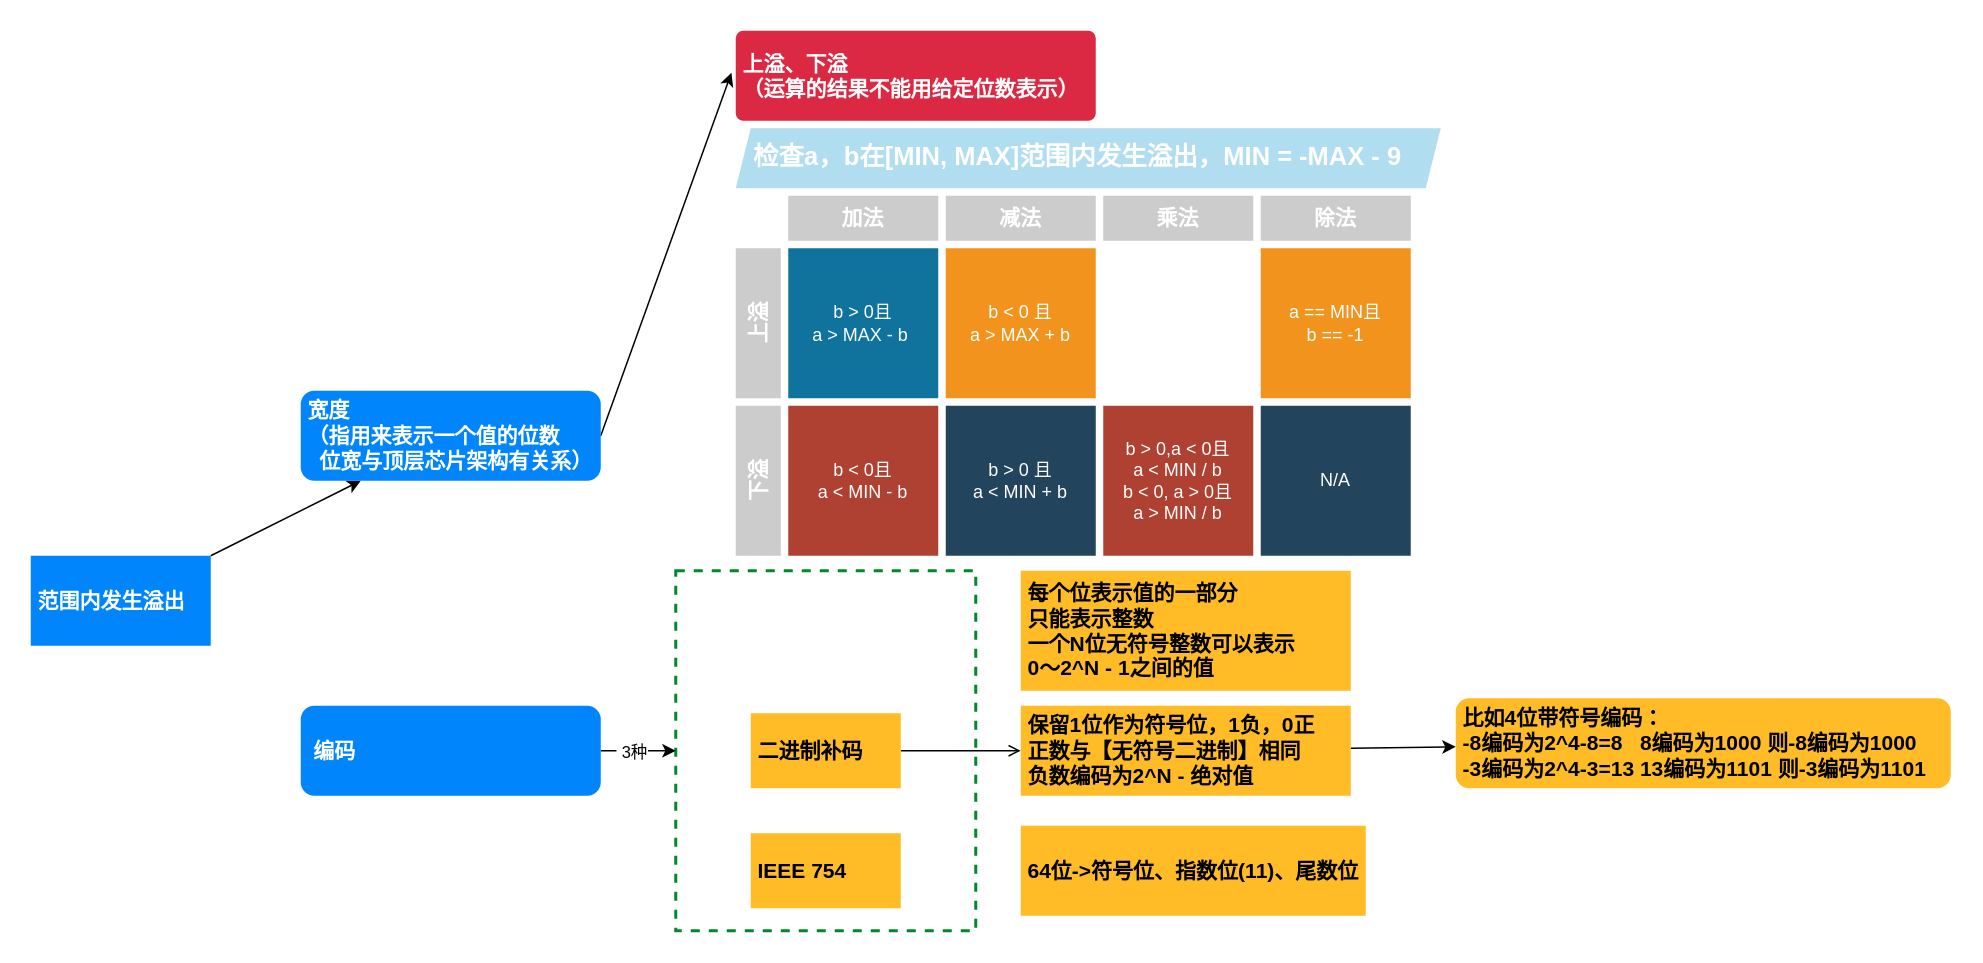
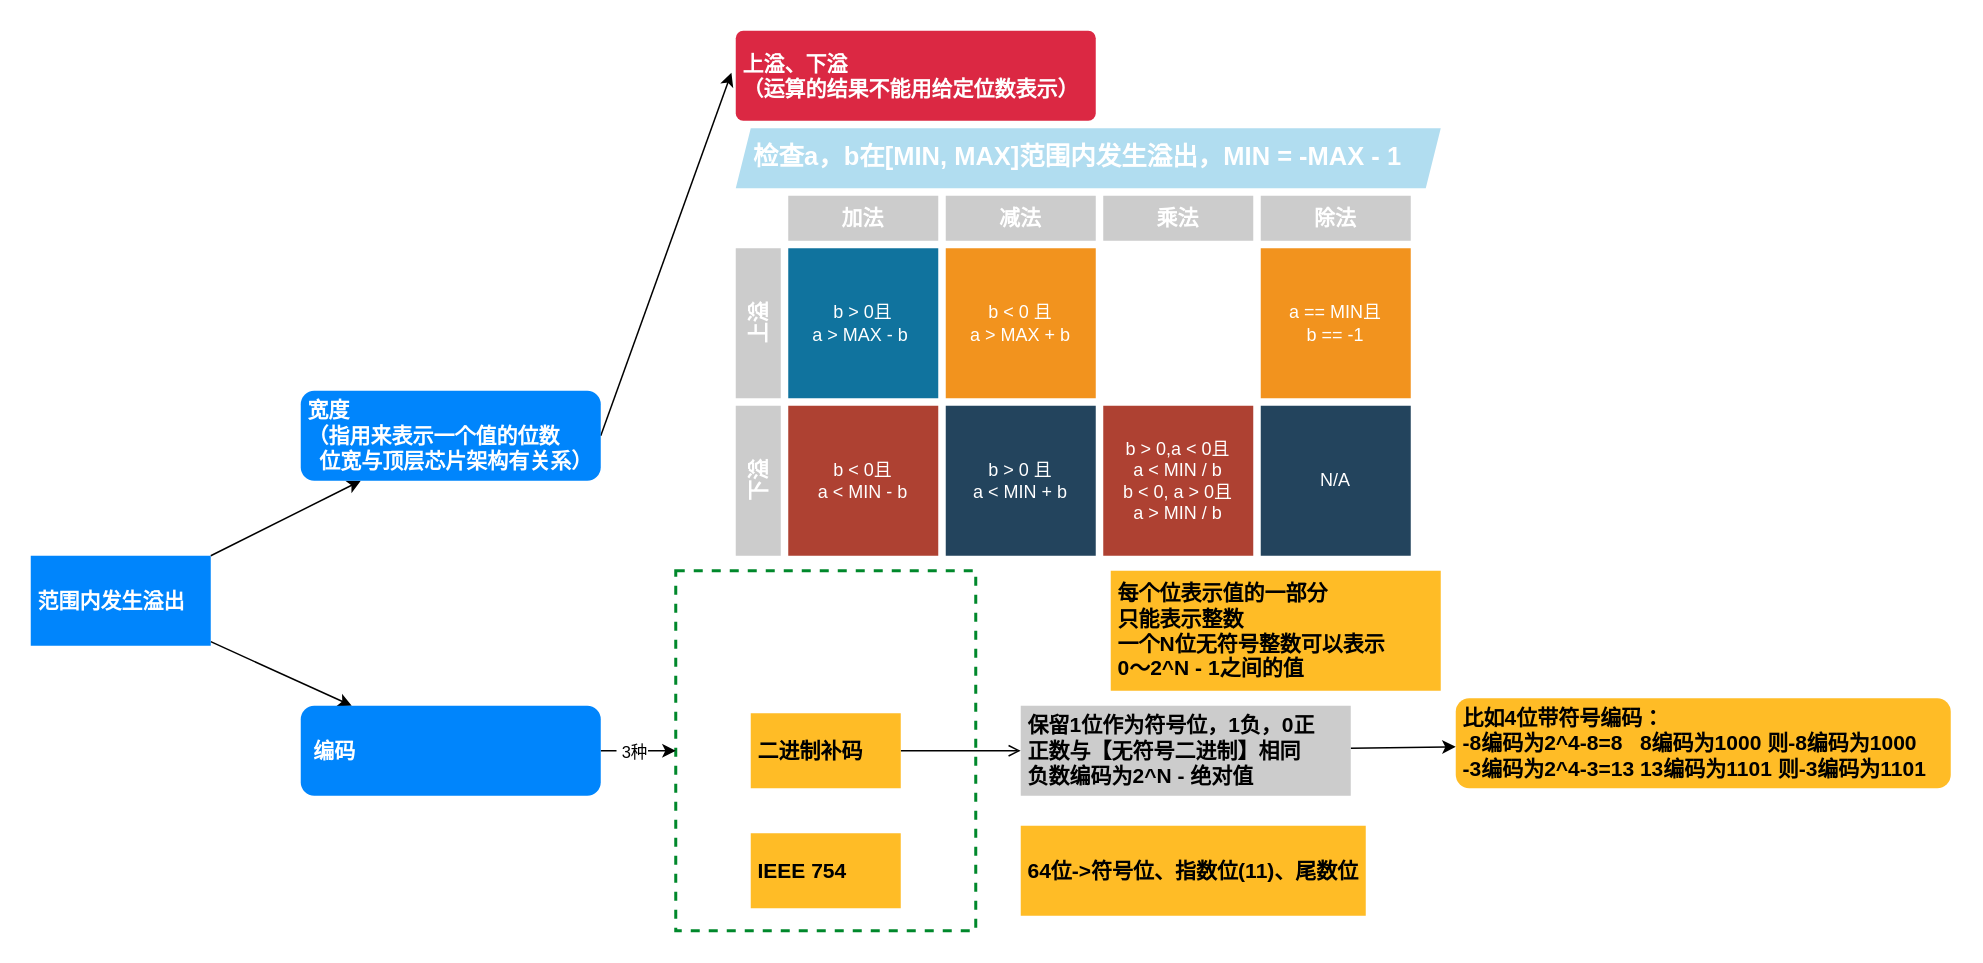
  <mxCell id="0" />
  <mxCell id="1" parent="0" />
  <mxCell id="2" value="" style="fontStyle=0;verticalAlign=top;align=center;spacingTop=-2;fillColor=none;rounded=0;whiteSpace=wrap;html=1;strokeColor=#00882B;strokeWidth=2;dashed=1;container=1;collapsible=0;expand=0;recursiveResize=0;" parent="1" vertex="1"><mxGeometry x="450" y="380" width="200" height="240" as="geometry" /></mxCell>
  <mxCell id="3" value="" style="edgeStyle=none;html=1;" parent="1" source="5" target="7" edge="1"><mxGeometry relative="1" as="geometry" /></mxCell>
+ <mxCell id="4" value="" style="edgeStyle=none;html=1;" parent="1" source="5" target="10" edge="1"><mxGeometry relative="1" as="geometry" /></mxCell>
  <mxCell id="5" value="范围内发生溢出" style="whiteSpace=wrap;html=1;fontSize=14;align=left;fillColor=#0085FC;strokeColor=none;fontColor=#FFFFFF;shadow=0;dashed=0;strokeWidth=1;spacingLeft=0;fontStyle=1;spacing=5;" parent="1" vertex="1"><mxGeometry x="20" y="370" width="120" height="60" as="geometry" /></mxCell>
  <mxCell id="6" style="edgeStyle=none;html=1;exitX=1;exitY=0.5;exitDx=0;exitDy=0;entryX=-0.012;entryY=0.467;entryDx=0;entryDy=0;entryPerimeter=0;" parent="1" source="7" target="18" edge="1"><mxGeometry relative="1" as="geometry" /></mxCell>
  <mxCell id="7" value="宽度&lt;br&gt;（指用来表示一个值的位数&lt;br&gt;&amp;nbsp; 位宽与顶层芯片架构有关系）" style="rounded=1;whiteSpace=wrap;html=1;fontSize=14;align=left;fillColor=#0085FC;strokeColor=none;fontColor=#FFFFFF;shadow=0;dashed=0;strokeWidth=1;spacingLeft=0;fontStyle=1;spacing=5;" parent="1" vertex="1"><mxGeometry x="200" y="260" width="200" height="60" as="geometry" /></mxCell>
  <mxCell id="8" style="edgeStyle=none;html=1;exitX=1;exitY=0.5;exitDx=0;exitDy=0;entryX=0;entryY=0.5;entryDx=0;entryDy=0;" parent="1" source="10" target="2" edge="1"><mxGeometry relative="1" as="geometry" /></mxCell>
  <mxCell id="9" value="&amp;nbsp;3种" style="edgeLabel;html=1;align=center;verticalAlign=middle;resizable=0;points=[];" parent="8" vertex="1" connectable="0"><mxGeometry x="-0.48" y="-3" relative="1" as="geometry"><mxPoint x="7" y="-3" as="offset" /></mxGeometry></mxCell>
  <mxCell id="10" value="&amp;nbsp;编码" style="rounded=1;whiteSpace=wrap;html=1;fontSize=14;align=left;fillColor=#0085FC;strokeColor=none;fontColor=#FFFFFF;shadow=0;dashed=0;strokeWidth=1;spacingLeft=0;fontStyle=1;spacing=5;" parent="1" vertex="1"><mxGeometry x="200" y="470" width="200" height="60" as="geometry" /></mxCell>
  <mxCell id="11" value="" style="edgeStyle=none;html=1;endArrow=open;" parent="1" source="12" target="16" edge="1"><mxGeometry relative="1" as="geometry" /></mxCell>
  <mxCell id="12" value="二进制补码" style="whiteSpace=wrap;html=1;fontSize=14;align=left;fillColor=#FFBC26;strokeColor=none;fontColor=#000000;shadow=0;dashed=0;strokeWidth=1;spacingLeft=0;fontStyle=1;spacing=5;" parent="1" vertex="1"><mxGeometry x="500" y="475" width="100" height="50" as="geometry" /></mxCell>
  <mxCell id="13" value="IEEE 754" style="whiteSpace=wrap;html=1;fontSize=14;align=left;fillColor=#FFBC26;strokeColor=none;fontColor=#000000;shadow=0;dashed=0;strokeWidth=1;spacingLeft=0;fontStyle=1;spacing=5;" parent="1" vertex="1"><mxGeometry x="500" y="555" width="100" height="50" as="geometry" /></mxCell>
- <mxCell id="14" value="每个位表示值的一部分&lt;br&gt;只能表示整数&lt;br&gt;一个N位无符号整数可以表示&lt;br&gt;0～2^N - 1之间的值" style="whiteSpace=wrap;html=1;fontSize=14;align=left;fillColor=#FFBC26;strokeColor=none;fontColor=#000000;shadow=0;dashed=0;strokeWidth=1;spacingLeft=0;fontStyle=1;spacing=5;" parent="1" vertex="1"><mxGeometry x="680" y="380" width="220" height="80" as="geometry" /></mxCell>
+ <mxCell id="14" value="每个位表示值的一部分&lt;br&gt;只能表示整数&lt;br&gt;一个N位无符号整数可以表示&lt;br&gt;0～2^N - 1之间的值" style="whiteSpace=wrap;html=1;fontSize=14;align=left;fillColor=#FFBC26;strokeColor=none;fontColor=#000000;shadow=0;dashed=0;strokeWidth=1;spacingLeft=0;fontStyle=1;spacing=5;" parent="1" vertex="1"><mxGeometry x="740" y="380" width="220" height="80" as="geometry" /></mxCell>
  <mxCell id="15" value="" style="edgeStyle=none;html=1;" parent="1" source="16" target="17" edge="1"><mxGeometry relative="1" as="geometry" /></mxCell>
- <mxCell id="16" value="保留1位作为符号位，1负，0正&lt;br&gt;正数与【无符号二进制】相同&lt;br&gt;负数编码为2^N - 绝对值" style="whiteSpace=wrap;html=1;fontSize=14;align=left;fillColor=#FFBC26;strokeColor=none;fontColor=#000000;shadow=0;dashed=0;strokeWidth=1;spacingLeft=0;fontStyle=1;spacing=5;" parent="1" vertex="1"><mxGeometry x="680" y="470" width="220" height="60" as="geometry" /></mxCell>
+ <mxCell id="16" value="保留1位作为符号位，1负，0正&lt;br&gt;正数与【无符号二进制】相同&lt;br&gt;负数编码为2^N - 绝对值" style="whiteSpace=wrap;html=1;fontSize=14;align=left;fillColor=#cccccc;strokeColor=none;fontColor=#000000;shadow=0;dashed=0;strokeWidth=1;spacingLeft=0;fontStyle=1;spacing=5;" parent="1" vertex="1"><mxGeometry x="680" y="470" width="220" height="60" as="geometry" /></mxCell>
  <mxCell id="17" value="比如4位带符号编码：&lt;br&gt;-8编码为2^4-8=8&amp;nbsp; &amp;nbsp;8编码为1000 则-8编码为1000&lt;br&gt;-3编码为2^4-3=13 13编码为1101 则-3编码为1101" style="rounded=1;whiteSpace=wrap;html=1;fontSize=14;align=left;fillColor=#FFBC26;strokeColor=none;fontColor=#000000;shadow=0;dashed=0;strokeWidth=1;spacingLeft=0;fontStyle=1;spacing=5;" parent="1" vertex="1"><mxGeometry x="970" y="465" width="330" height="60" as="geometry" /></mxCell>
  <mxCell id="18" value="上溢、下溢&lt;br&gt;（运算的结果不能用给定位数表示）" style="html=1;shadow=0;dashed=0;shape=mxgraph.bootstrap.rrect;rSize=5;strokeColor=none;strokeWidth=1;fillColor=#DB2843;fontColor=#FFFFFF;whiteSpace=wrap;align=left;verticalAlign=middle;spacingLeft=0;fontStyle=1;fontSize=14;spacing=5;" parent="1" vertex="1"><mxGeometry x="490" y="20" width="240" height="60" as="geometry" /></mxCell>
  <mxCell id="19" value="b &amp;gt; 0且&lt;br&gt;a &amp;gt; MAX - b&amp;nbsp;" style="html=1;fillColor=#10739E;strokeColor=none;shadow=0;fontSize=12;fontColor=#FFFFFF;align=center;fontStyle=0;whiteSpace=wrap;rounded=0;" parent="1" vertex="1"><mxGeometry x="525" y="165" width="100" height="100" as="geometry" /></mxCell>
  <mxCell id="20" value="b &amp;lt; 0 且&lt;br&gt;a &amp;gt; MAX + b" style="html=1;fillColor=#F2931E;strokeColor=none;shadow=0;fontSize=12;fontColor=#FFFFFF;align=center;fontStyle=0;whiteSpace=wrap;rounded=0;" parent="1" vertex="1"><mxGeometry x="630" y="165" width="100" height="100" as="geometry" /></mxCell>
  <mxCell id="21" value="b &amp;lt; 0且&lt;br&gt;a &amp;lt; MIN - b" style="html=1;fillColor=#AE4132;strokeColor=none;shadow=0;fontSize=12;fontColor=#FFFFFF;align=center;fontStyle=0;whiteSpace=wrap;rounded=0;" parent="1" vertex="1"><mxGeometry x="525" y="270" width="100" height="100" as="geometry" /></mxCell>
  <mxCell id="22" value="b &amp;gt; 0 且&lt;br&gt;a &amp;lt; MIN + b" style="html=1;fillColor=#23445D;strokeColor=none;shadow=0;fontSize=12;fontColor=#FFFFFF;align=center;fontStyle=0;whiteSpace=wrap;rounded=0;" parent="1" vertex="1"><mxGeometry x="630" y="270" width="100" height="100" as="geometry" /></mxCell>
  <mxCell id="23" value="上溢" style="html=1;fillColor=#CCCCCC;strokeColor=none;shadow=0;fontSize=14;fontColor=#FFFFFF;align=center;fontStyle=1;whiteSpace=wrap;horizontal=0;rounded=0;" parent="1" vertex="1"><mxGeometry x="490" y="165" width="30" height="100" as="geometry" /></mxCell>
  <mxCell id="24" value="下溢" style="html=1;fillColor=#CCCCCC;strokeColor=none;shadow=0;fontSize=14;fontColor=#FFFFFF;align=center;fontStyle=1;whiteSpace=wrap;horizontal=0;rounded=0;" parent="1" vertex="1"><mxGeometry x="490" y="270" width="30" height="100" as="geometry" /></mxCell>
  <mxCell id="25" value="加法" style="html=1;fillColor=#CCCCCC;strokeColor=none;shadow=0;fontSize=14;fontColor=#FFFFFF;align=center;fontStyle=1;whiteSpace=wrap;rounded=0;" parent="1" vertex="1"><mxGeometry x="525" y="130" width="100" height="30" as="geometry" /></mxCell>
  <mxCell id="26" value="减法" style="html=1;fillColor=#CCCCCC;strokeColor=none;shadow=0;fontSize=14;fontColor=#FFFFFF;align=center;fontStyle=1;whiteSpace=wrap;rounded=0;" parent="1" vertex="1"><mxGeometry x="630" y="130" width="100" height="30" as="geometry" /></mxCell>
  <mxCell id="27" value="a == MIN且&lt;br&gt;b == -1" style="html=1;fillColor=#F2931E;strokeColor=none;shadow=0;fontSize=12;fontColor=#FFFFFF;align=center;fontStyle=0;whiteSpace=wrap;rounded=0;" parent="1" vertex="1"><mxGeometry x="840" y="165" width="100" height="100" as="geometry" /></mxCell>
  <mxCell id="28" value="b &amp;gt; 0,a &amp;lt; 0且&lt;br&gt;a &amp;lt; MIN / b&lt;br&gt;b &amp;lt; 0, a &amp;gt; 0且&lt;br&gt;a &amp;gt; MIN / b" style="html=1;fillColor=#AE4132;strokeColor=none;shadow=0;fontSize=12;fontColor=#FFFFFF;align=center;fontStyle=0;whiteSpace=wrap;rounded=0;" parent="1" vertex="1"><mxGeometry x="735" y="270" width="100" height="100" as="geometry" /></mxCell>
  <mxCell id="29" value="N/A" style="html=1;fillColor=#23445D;strokeColor=none;shadow=0;fontSize=12;fontColor=#FFFFFF;align=center;fontStyle=0;whiteSpace=wrap;rounded=0;" parent="1" vertex="1"><mxGeometry x="840" y="270" width="100" height="100" as="geometry" /></mxCell>
  <mxCell id="30" value="乘法" style="html=1;fillColor=#CCCCCC;strokeColor=none;shadow=0;fontSize=14;fontColor=#FFFFFF;align=center;fontStyle=1;whiteSpace=wrap;rounded=0;" parent="1" vertex="1"><mxGeometry x="735" y="130" width="100" height="30" as="geometry" /></mxCell>
  <mxCell id="31" value="除法" style="html=1;fillColor=#CCCCCC;strokeColor=none;shadow=0;fontSize=14;fontColor=#FFFFFF;align=center;fontStyle=1;whiteSpace=wrap;rounded=0;" parent="1" vertex="1"><mxGeometry x="840" y="130" width="100" height="30" as="geometry" /></mxCell>
- <mxCell id="32" value="检查a，b在[MIN, MAX]范围内发生溢出，MIN = -MAX - 9" style="shape=mxgraph.infographic.parallelogram;dx=5;;html=1;fillColor=#B1DDF0;strokeColor=none;shadow=0;fontSize=17;fontColor=#FFFFFF;align=left;spacingLeft=10;fontStyle=1;" parent="1" vertex="1"><mxGeometry x="490" y="85" width="470" height="40" as="geometry" /></mxCell>
+ <mxCell id="32" value="检查a，b在[MIN, MAX]范围内发生溢出，MIN = -MAX - 1" style="shape=mxgraph.infographic.parallelogram;dx=5;;html=1;fillColor=#B1DDF0;strokeColor=none;shadow=0;fontSize=17;fontColor=#FFFFFF;align=left;spacingLeft=10;fontStyle=1;" parent="1" vertex="1"><mxGeometry x="490" y="85" width="470" height="40" as="geometry" /></mxCell>
  <mxCell id="33" value="64位-&amp;gt;符号位、指数位(11)、尾数位" style="whiteSpace=wrap;html=1;fontSize=14;align=left;fillColor=#FFBC26;strokeColor=none;fontColor=#000000;shadow=0;dashed=0;strokeWidth=1;spacingLeft=0;fontStyle=1;spacing=5;" parent="1" vertex="1"><mxGeometry x="680" y="550" width="230" height="60" as="geometry" /></mxCell>
